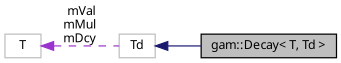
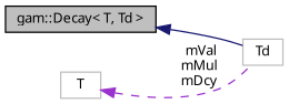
  digraph {
    rankdir=LR
    node [color=grey75 fontname="FreeSans.ttf" fontsize=10 shape=record]
    edge [dir=back fontname="FreeSans.ttf" fontsize=10 labelfontname="FreeSans.ttf" labelfontsize=10]
    n1 [color=black fillcolor=grey75 fontcolor=black height=0.2 label="gam::Decay\< T, Td \>" style=filled width=0.4]
    n2 [height=0.2 label=Td width=0.4]
    n3 [height=0.2 label=T width=0.4]
-   n2 -> n1 [color=midnightblue style=solid]
+   n1 -> n2 [color=midnightblue style=solid]
    n3 -> n2 [color=darkorchid3 label=" mVal\nmMul\nmDcy" style=dashed]
  }
